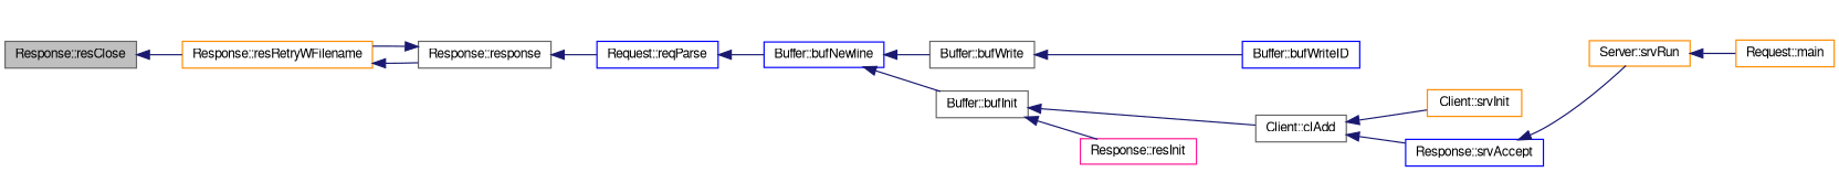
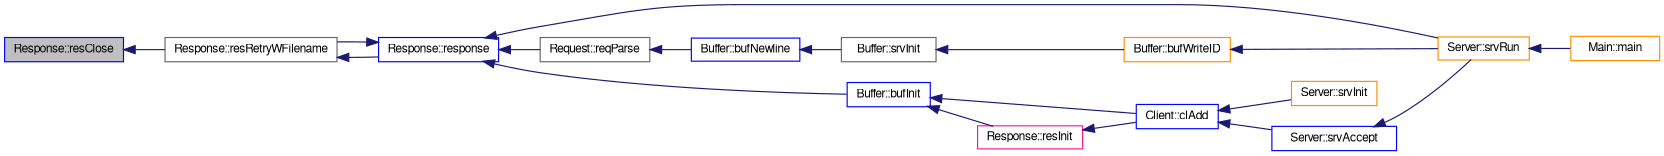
  digraph {
    rankdir=LR
    node [color=blue fontname=FreeSans fontsize=10 shape=record]
    edge [color=midnightblue dir=back fontname=FreeSans fontsize=10 labelfontname=FreeSans labelfontsize=10 style=solid]
-   n1 [color=gray40 fillcolor=grey75 fontcolor=black height=0.2 label="Response::resClose" style=filled width=0.4]
-   n2 [color=darkorange height=0.2 label="Response::resRetryWFilename" width=0.4]
-   n3 [color=gray40 height=0.2 label="Response::response" width=0.4]
-   n4 [height=0.2 label="Request::reqParse" width=0.4]
+   n1 [fillcolor=grey75 fontcolor=black height=0.2 label="Response::resClose" style=filled width=0.4]
+   n2 [color=gray40 height=0.2 label="Response::resRetryWFilename" width=0.4]
+   n3 [height=0.2 label="Response::response" width=0.4]
+   n4 [color=gray40 height=0.2 label="Request::reqParse" width=0.4]
    n5 [color=darkorange height=0.2 label="Server::srvRun" width=0.4]
    n6 [height=0.2 label="Buffer::bufNewline" width=0.4]
-   n7 [color=darkorange height=0.2 label="Request::main" width=0.4]
-   n8 [color=gray40 height=0.2 label="Buffer::bufInit" width=0.4]
-   n9 [color=gray40 height=0.2 label="Buffer::bufWrite" width=0.4]
-   n10 [color=gray40 height=0.2 label="Client::clAdd" width=0.4]
+   n7 [color=darkorange height=0.2 label="Main::main" width=0.4]
+   n8 [height=0.2 label="Buffer::bufInit" width=0.4]
+   n9 [color=gray40 height=0.2 label="Buffer::srvInit" width=0.4]
+   n10 [height=0.2 label="Client::clAdd" width=0.4]
    n11 [color=deeppink height=0.2 label="Response::resInit" width=0.4]
-   n12 [height=0.2 label="Buffer::bufWriteID" width=0.4]
-   n13 [height=0.2 label="Response::srvAccept" width=0.4]
-   n14 [color=darkorange height=0.2 label="Client::srvInit" width=0.4]
+   n12 [color=darkorange height=0.2 label="Buffer::bufWriteID" width=0.4]
+   n13 [height=0.2 label="Server::srvAccept" width=0.4]
+   n14 [color=darkorange height=0.2 label="Server::srvInit" width=0.4]
    n1 -> n2
    n2 -> n3
    n3 -> n2
    n3 -> n4
+   n3 -> n5
    n4 -> n6
    n5 -> n7
-   n6 -> n8
+   n3 -> n8
    n6 -> n9
    n8 -> n10
    n8 -> n11
    n9 -> n12
    n10 -> n13
    n10 -> n14
+   n11 -> n10
+   n12 -> n5
    n13 -> n5
  }
